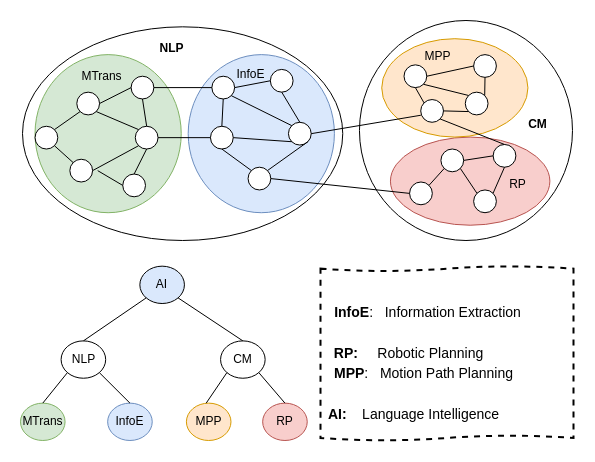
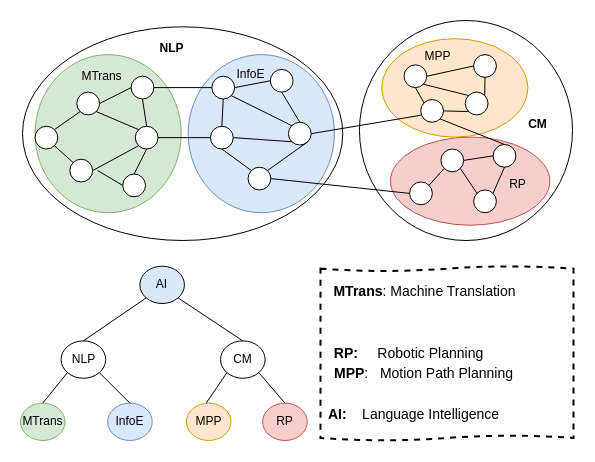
  <mxCell id="0" />
  <mxCell id="1" parent="0" />
  <mxCell id="2" value="" style="group" vertex="1" connectable="0" parent="1"><mxGeometry x="20" y="265.66" width="286.74" height="174.34" as="geometry" /></mxCell>
  <mxCell id="3" value="MTrans" style="ellipse;whiteSpace=wrap;html=1;strokeColor=#82B366;fillColor=#d5e8d4;" vertex="1" parent="2"><mxGeometry y="136.981" width="44.571" height="37.359" as="geometry" /></mxCell>
  <mxCell id="4" value="InfoE" style="ellipse;whiteSpace=wrap;html=1;strokeColor=#6c8ebf;fillColor=#dae8fc;" vertex="1" parent="2"><mxGeometry x="87.161" y="136.981" width="44.571" height="37.359" as="geometry" /></mxCell>
  <mxCell id="5" value="MPP" style="ellipse;whiteSpace=wrap;html=1;strokeColor=#d79b00;fillColor=#FFE6CC;" vertex="1" parent="2"><mxGeometry x="165.903" y="136.981" width="44.571" height="37.359" as="geometry" /></mxCell>
  <mxCell id="6" value="RP" style="ellipse;whiteSpace=wrap;html=1;strokeColor=#b85450;fillColor=#F8CECC;" vertex="1" parent="2"><mxGeometry x="242.169" y="136.981" width="44.571" height="37.359" as="geometry" /></mxCell>
  <mxCell id="7" value="NLP" style="ellipse;whiteSpace=wrap;html=1;strokeColor=#000000;fillColor=#ffffff;" vertex="1" parent="2"><mxGeometry x="40.609" y="74.717" width="44.571" height="37.359" as="geometry" /></mxCell>
  <mxCell id="8" value="CM" style="ellipse;whiteSpace=wrap;html=1;strokeColor=#000000;fillColor=#ffffff;" vertex="1" parent="2"><mxGeometry x="200.074" y="74.717" width="44.571" height="37.359" as="geometry" /></mxCell>
  <mxCell id="9" value="AI" style="ellipse;whiteSpace=wrap;html=1;strokeColor=#000000;fillColor=#dae8fc;" vertex="1" parent="2"><mxGeometry x="119.351" width="44.571" height="37.359" as="geometry" /></mxCell>
  <mxCell id="10" value="" style="endArrow=none;html=1;exitX=0.5;exitY=0;exitDx=0;exitDy=0;entryX=0;entryY=1;entryDx=0;entryDy=0;" edge="1" parent="2" source="3" target="7"><mxGeometry width="50" height="50" relative="1" as="geometry"><mxPoint x="-50.514" y="87.793" as="sourcePoint" /><mxPoint x="-24.762" y="49.811" as="targetPoint" /></mxGeometry></mxCell>
  <mxCell id="11" value="" style="endArrow=none;html=1;entryX=1;entryY=1;entryDx=0;entryDy=0;exitX=0.5;exitY=0;exitDx=0;exitDy=0;" edge="1" parent="2" source="4" target="7"><mxGeometry width="50" height="50" relative="1" as="geometry"><mxPoint x="103.999" y="136.981" as="sourcePoint" /><mxPoint x="56.957" y="118.987" as="targetPoint" /><Array as="points" /></mxGeometry></mxCell>
  <mxCell id="12" value="" style="endArrow=none;html=1;exitX=0.444;exitY=0;exitDx=0;exitDy=0;entryX=0;entryY=1;entryDx=0;entryDy=0;exitPerimeter=0;" edge="1" parent="2" source="5" target="8"><mxGeometry width="50" height="50" relative="1" as="geometry"><mxPoint x="153.522" y="87.17" as="sourcePoint" /><mxPoint x="178.289" y="56.722" as="targetPoint" /></mxGeometry></mxCell>
  <mxCell id="13" value="" style="endArrow=none;html=1;exitX=0.5;exitY=0;exitDx=0;exitDy=0;entryX=1;entryY=1;entryDx=0;entryDy=0;" edge="1" parent="2" source="6" target="8"><mxGeometry width="50" height="50" relative="1" as="geometry"><mxPoint x="302.092" y="74.717" as="sourcePoint" /><mxPoint x="326.854" y="44.83" as="targetPoint" /></mxGeometry></mxCell>
  <mxCell id="14" value="" style="endArrow=none;html=1;exitX=0.5;exitY=0;exitDx=0;exitDy=0;entryX=0;entryY=1;entryDx=0;entryDy=0;" edge="1" parent="2" source="7" target="9"><mxGeometry width="50" height="50" relative="1" as="geometry"><mxPoint x="61.904" y="186.793" as="sourcePoint" /><mxPoint x="86.671" y="156.345" as="targetPoint" /></mxGeometry></mxCell>
  <mxCell id="15" value="" style="endArrow=none;html=1;exitX=0.5;exitY=0;exitDx=0;exitDy=0;entryX=1;entryY=1;entryDx=0;entryDy=0;" edge="1" parent="2" source="8" target="9"><mxGeometry width="50" height="50" relative="1" as="geometry"><mxPoint x="222.855" y="12.453" as="sourcePoint" /><mxPoint x="247.622" y="-17.995" as="targetPoint" /></mxGeometry></mxCell>
  <mxCell id="16" value="" style="group" vertex="1" connectable="0" parent="1"><mxGeometry x="22" y="20" width="550" height="220" as="geometry" /></mxCell>
  <mxCell id="17" value="" style="ellipse;whiteSpace=wrap;html=1;" vertex="1" parent="16"><mxGeometry x="336.962" width="213.038" height="220.0" as="geometry" /></mxCell>
  <mxCell id="18" value="" style="ellipse;whiteSpace=wrap;html=1;" vertex="1" parent="16"><mxGeometry y="6.324" width="320.253" height="213.676" as="geometry" /></mxCell>
  <mxCell id="19" value="" style="ellipse;whiteSpace=wrap;html=1;strokeColor=#b85450;fillColor=#F8CECC;" vertex="1" parent="16"><mxGeometry x="367.943" y="116.58" width="159.43" height="88.146" as="geometry" /></mxCell>
  <mxCell id="20" value="" style="ellipse;whiteSpace=wrap;html=1;strokeColor=#d79b00;fillColor=#FFE6CC;" vertex="1" parent="16"><mxGeometry x="359.241" y="18.198" width="146.203" height="98.382" as="geometry" /></mxCell>
  <mxCell id="21" value="" style="ellipse;whiteSpace=wrap;html=1;strokeColor=#6c8ebf;fillColor=#dae8fc;" vertex="1" parent="16"><mxGeometry x="165.696" y="34.121" width="146.203" height="158.093" as="geometry" /></mxCell>
  <mxCell id="22" value="" style="ellipse;whiteSpace=wrap;html=1;fillColor=#d5e8d4;strokeColor=#82B366;" vertex="1" parent="16"><mxGeometry x="12.532" y="34.121" width="146.203" height="158.093" as="geometry" /></mxCell>
  <mxCell id="23" value="" style="ellipse;whiteSpace=wrap;html=1;aspect=fixed;fillColor=#FFFFFF;" vertex="1" parent="16"><mxGeometry x="54.304" y="71.654" width="22.747" height="22.747" as="geometry" /></mxCell>
  <mxCell id="24" value="" style="ellipse;whiteSpace=wrap;html=1;aspect=fixed;fillColor=#FFFFFF;direction=south;" vertex="1" parent="16"><mxGeometry x="12.532" y="105.775" width="22.747" height="22.747" as="geometry" /></mxCell>
  <mxCell id="25" value="" style="ellipse;whiteSpace=wrap;html=1;aspect=fixed;fillColor=#FFFFFF;" vertex="1" parent="16"><mxGeometry x="47.342" y="138.758" width="22.747" height="22.747" as="geometry" /></mxCell>
  <mxCell id="26" value="" style="ellipse;whiteSpace=wrap;html=1;aspect=fixed;fillColor=#FFFFFF;strokeColor=#000000;" vertex="1" parent="16"><mxGeometry x="108.608" y="55.731" width="22.747" height="22.747" as="geometry" /></mxCell>
  <mxCell id="27" value="" style="ellipse;whiteSpace=wrap;html=1;aspect=fixed;fillColor=#FFFFFF;strokeColor=#000000;" vertex="1" parent="16"><mxGeometry x="112.785" y="105.775" width="22.747" height="22.747" as="geometry" /></mxCell>
  <mxCell id="28" value="" style="ellipse;whiteSpace=wrap;html=1;aspect=fixed;fillColor=#FFFFFF;strokeColor=#000000;" vertex="1" parent="16"><mxGeometry x="100.253" y="153.544" width="22.747" height="22.747" as="geometry" /></mxCell>
  <mxCell id="29" value="" style="ellipse;whiteSpace=wrap;html=1;aspect=fixed;fillColor=#FFFFFF;strokeColor=#000000;" vertex="1" parent="16"><mxGeometry x="187.975" y="105.775" width="22.747" height="22.747" as="geometry" /></mxCell>
  <mxCell id="30" value="" style="ellipse;whiteSpace=wrap;html=1;aspect=fixed;fillColor=#FFFFFF;strokeColor=#000000;" vertex="1" parent="16"><mxGeometry x="189.367" y="55.731" width="22.747" height="22.747" as="geometry" /></mxCell>
  <mxCell id="31" value="" style="endArrow=none;html=1;exitX=1;exitY=0.5;exitDx=0;exitDy=0;entryX=0;entryY=0.5;entryDx=0;entryDy=0;fontSize=12;fillColor=#FFFFFF;" edge="1" parent="16" source="23" target="26"><mxGeometry width="50" height="50" relative="1" as="geometry"><mxPoint x="460.886" y="292.302" as="sourcePoint" /><mxPoint x="98.861" y="76.203" as="targetPoint" /><Array as="points"><mxPoint x="108.608" y="67.104" /></Array></mxGeometry></mxCell>
  <mxCell id="32" value="" style="endArrow=none;html=1;exitX=1;exitY=1;exitDx=0;exitDy=0;entryX=0;entryY=0;entryDx=0;entryDy=0;fontSize=12;fillColor=#FFFFFF;" edge="1" parent="16" source="23" target="27"><mxGeometry width="50" height="50" relative="1" as="geometry"><mxPoint x="460.886" y="292.302" as="sourcePoint" /><mxPoint x="530.506" y="235.434" as="targetPoint" /></mxGeometry></mxCell>
  <mxCell id="33" value="" style="endArrow=none;html=1;entryX=0;entryY=0.5;entryDx=0;entryDy=0;fontSize=12;fillColor=#FFFFFF;" edge="1" parent="16" target="28"><mxGeometry width="50" height="50" relative="1" as="geometry"><mxPoint x="75.19" y="150.132" as="sourcePoint" /><mxPoint x="530.506" y="235.434" as="targetPoint" /></mxGeometry></mxCell>
  <mxCell id="34" value="" style="endArrow=none;html=1;exitX=1;exitY=0.5;exitDx=0;exitDy=0;entryX=0;entryY=1;entryDx=0;entryDy=0;fontSize=12;fillColor=#FFFFFF;" edge="1" parent="16" source="25" target="27"><mxGeometry width="50" height="50" relative="1" as="geometry"><mxPoint x="460.886" y="292.302" as="sourcePoint" /><mxPoint x="530.506" y="235.434" as="targetPoint" /></mxGeometry></mxCell>
  <mxCell id="35" value="" style="endArrow=none;html=1;exitX=0;exitY=0;exitDx=0;exitDy=0;entryX=0;entryY=1;entryDx=0;entryDy=0;fontSize=12;fillColor=#FFFFFF;" edge="1" parent="16" source="24" target="23"><mxGeometry width="50" height="50" relative="1" as="geometry"><mxPoint x="460.886" y="292.302" as="sourcePoint" /><mxPoint x="530.506" y="235.434" as="targetPoint" /></mxGeometry></mxCell>
  <mxCell id="36" value="" style="endArrow=none;html=1;exitX=1;exitY=0;exitDx=0;exitDy=0;entryX=0;entryY=0;entryDx=0;entryDy=0;fontSize=12;fillColor=#FFFFFF;" edge="1" parent="16" source="24" target="25"><mxGeometry width="50" height="50" relative="1" as="geometry"><mxPoint x="460.886" y="292.302" as="sourcePoint" /><mxPoint x="530.506" y="235.434" as="targetPoint" /></mxGeometry></mxCell>
  <mxCell id="37" value="" style="endArrow=none;html=1;entryX=0.5;entryY=1;entryDx=0;entryDy=0;exitX=0.5;exitY=0;exitDx=0;exitDy=0;fontSize=12;fillColor=#FFFFFF;" edge="1" parent="16" source="27" target="26"><mxGeometry width="50" height="50" relative="1" as="geometry"><mxPoint x="460.886" y="292.302" as="sourcePoint" /><mxPoint x="530.506" y="235.434" as="targetPoint" /></mxGeometry></mxCell>
  <mxCell id="38" value="" style="endArrow=none;html=1;entryX=0.5;entryY=1;entryDx=0;entryDy=0;exitX=0.5;exitY=0;exitDx=0;exitDy=0;fontSize=12;fillColor=#FFFFFF;" edge="1" parent="16" source="28" target="27"><mxGeometry width="50" height="50" relative="1" as="geometry"><mxPoint x="460.886" y="292.302" as="sourcePoint" /><mxPoint x="530.506" y="235.434" as="targetPoint" /></mxGeometry></mxCell>
  <mxCell id="39" value="" style="endArrow=none;html=1;entryX=1;entryY=0.5;entryDx=0;entryDy=0;exitX=0;exitY=0.5;exitDx=0;exitDy=0;fontSize=12;fillColor=#FFFFFF;" edge="1" parent="16" source="30" target="26"><mxGeometry width="50" height="50" relative="1" as="geometry"><mxPoint x="460.886" y="292.302" as="sourcePoint" /><mxPoint x="530.506" y="235.434" as="targetPoint" /></mxGeometry></mxCell>
  <mxCell id="40" value="" style="endArrow=none;html=1;exitX=1;exitY=0.5;exitDx=0;exitDy=0;entryX=0;entryY=0.5;entryDx=0;entryDy=0;fontSize=12;fillColor=#FFFFFF;" edge="1" parent="16" source="27" target="29"><mxGeometry width="50" height="50" relative="1" as="geometry"><mxPoint x="460.886" y="292.302" as="sourcePoint" /><mxPoint x="530.506" y="235.434" as="targetPoint" /></mxGeometry></mxCell>
  <mxCell id="41" value="" style="endArrow=none;html=1;entryX=0.5;entryY=1;entryDx=0;entryDy=0;exitX=0.5;exitY=0;exitDx=0;exitDy=0;fontSize=12;fillColor=#FFFFFF;" edge="1" parent="16" source="29" target="30"><mxGeometry width="50" height="50" relative="1" as="geometry"><mxPoint x="460.886" y="292.302" as="sourcePoint" /><mxPoint x="530.506" y="235.434" as="targetPoint" /></mxGeometry></mxCell>
  <mxCell id="42" value="" style="ellipse;whiteSpace=wrap;html=1;aspect=fixed;fillColor=#FFFFFF;strokeColor=#000000;" vertex="1" parent="16"><mxGeometry x="225.57" y="146.72" width="22.747" height="22.747" as="geometry" /></mxCell>
  <mxCell id="43" value="" style="endArrow=none;html=1;entryX=0.5;entryY=1;entryDx=0;entryDy=0;fontSize=12;fillColor=#FFFFFF;exitX=0;exitY=0;exitDx=0;exitDy=0;" edge="1" parent="16" source="42" target="29"><mxGeometry width="50" height="50" relative="1" as="geometry"><mxPoint x="239.494" y="146.72" as="sourcePoint" /><mxPoint x="530.506" y="235.434" as="targetPoint" /></mxGeometry></mxCell>
  <mxCell id="44" value="" style="ellipse;whiteSpace=wrap;html=1;aspect=fixed;fillColor=#FFFFFF;strokeColor=#000000;" vertex="1" parent="16"><mxGeometry x="247.848" y="48.907" width="22.747" height="22.747" as="geometry" /></mxCell>
  <mxCell id="45" value="" style="ellipse;whiteSpace=wrap;html=1;aspect=fixed;fillColor=#FFFFFF;strokeColor=#000000;" vertex="1" parent="16"><mxGeometry x="265.949" y="101.794" width="22.747" height="22.747" as="geometry" /></mxCell>
  <mxCell id="46" value="" style="endArrow=none;html=1;exitX=1;exitY=0.5;exitDx=0;exitDy=0;entryX=0;entryY=0.5;entryDx=0;entryDy=0;fontSize=12;fillColor=#FFFFFF;" edge="1" parent="16" source="30" target="44"><mxGeometry width="50" height="50" relative="1" as="geometry"><mxPoint x="460.886" y="178.566" as="sourcePoint" /><mxPoint x="530.506" y="121.698" as="targetPoint" /></mxGeometry></mxCell>
  <mxCell id="47" value="" style="endArrow=none;html=1;entryX=0;entryY=0;entryDx=0;entryDy=0;exitX=1;exitY=1;exitDx=0;exitDy=0;fontSize=12;fillColor=#FFFFFF;" edge="1" parent="16" source="30" target="45"><mxGeometry width="50" height="50" relative="1" as="geometry"><mxPoint x="210.253" y="64.83" as="sourcePoint" /><mxPoint x="530.506" y="121.698" as="targetPoint" /></mxGeometry></mxCell>
  <mxCell id="48" value="" style="endArrow=none;html=1;exitX=1;exitY=0.5;exitDx=0;exitDy=0;entryX=0;entryY=1;entryDx=0;entryDy=0;fontSize=12;fillColor=#FFFFFF;" edge="1" parent="16" source="29" target="45"><mxGeometry width="50" height="50" relative="1" as="geometry"><mxPoint x="460.886" y="178.566" as="sourcePoint" /><mxPoint x="530.506" y="121.698" as="targetPoint" /></mxGeometry></mxCell>
  <mxCell id="49" value="" style="endArrow=none;html=1;exitX=0.5;exitY=0;exitDx=0;exitDy=0;entryX=0.5;entryY=1;entryDx=0;entryDy=0;fontSize=12;fillColor=#FFFFFF;" edge="1" parent="16" source="45" target="44"><mxGeometry width="50" height="50" relative="1" as="geometry"><mxPoint x="460.886" y="178.566" as="sourcePoint" /><mxPoint x="530.506" y="121.698" as="targetPoint" /></mxGeometry></mxCell>
  <mxCell id="50" value="" style="ellipse;whiteSpace=wrap;html=1;aspect=fixed;fillColor=#FFFFFF;strokeColor=#000000;" vertex="1" parent="16"><mxGeometry x="398.228" y="79.047" width="22.747" height="22.747" as="geometry" /></mxCell>
  <mxCell id="51" value="" style="ellipse;whiteSpace=wrap;html=1;aspect=fixed;fillColor=#FFFFFF;strokeColor=#000000;" vertex="1" parent="16"><mxGeometry x="442.785" y="71.654" width="22.747" height="22.747" as="geometry" /></mxCell>
  <mxCell id="52" value="" style="ellipse;whiteSpace=wrap;html=1;aspect=fixed;fillColor=#FFFFFF;strokeColor=#000000;" vertex="1" parent="16"><mxGeometry x="381.519" y="44.357" width="22.747" height="22.747" as="geometry" /></mxCell>
  <mxCell id="53" value="" style="ellipse;whiteSpace=wrap;html=1;aspect=fixed;fillColor=#FFFFFF;strokeColor=#000000;" vertex="1" parent="16"><mxGeometry x="451.139" y="34.121" width="22.747" height="22.747" as="geometry" /></mxCell>
  <mxCell id="54" value="" style="endArrow=none;html=1;exitX=1;exitY=0.5;exitDx=0;exitDy=0;entryX=0;entryY=0.5;entryDx=0;entryDy=0;fontSize=12;fillColor=#FFFFFF;" edge="1" parent="16" source="52" target="53"><mxGeometry width="50" height="50" relative="1" as="geometry"><mxPoint x="506.835" y="287.753" as="sourcePoint" /><mxPoint x="576.456" y="230.885" as="targetPoint" /></mxGeometry></mxCell>
  <mxCell id="55" value="" style="endArrow=none;html=1;exitX=1;exitY=1;exitDx=0;exitDy=0;entryX=0;entryY=0;entryDx=0;entryDy=0;fontSize=12;fillColor=#FFFFFF;" edge="1" parent="16" source="52" target="51"><mxGeometry width="50" height="50" relative="1" as="geometry"><mxPoint x="506.835" y="287.753" as="sourcePoint" /><mxPoint x="576.456" y="230.885" as="targetPoint" /></mxGeometry></mxCell>
  <mxCell id="56" value="" style="endArrow=none;html=1;entryX=0;entryY=0;entryDx=0;entryDy=0;fontSize=12;fillColor=#FFFFFF;exitX=0.5;exitY=1;exitDx=0;exitDy=0;" edge="1" parent="16" source="52" target="50"><mxGeometry width="50" height="50" relative="1" as="geometry"><mxPoint x="399.62" y="68.242" as="sourcePoint" /><mxPoint x="576.456" y="230.885" as="targetPoint" /></mxGeometry></mxCell>
  <mxCell id="57" value="" style="endArrow=none;html=1;exitX=1;exitY=0;exitDx=0;exitDy=0;entryX=0.5;entryY=1;entryDx=0;entryDy=0;fontSize=12;fillColor=#FFFFFF;" edge="1" parent="16" source="51" target="53"><mxGeometry width="50" height="50" relative="1" as="geometry"><mxPoint x="506.835" y="287.753" as="sourcePoint" /><mxPoint x="576.456" y="230.885" as="targetPoint" /></mxGeometry></mxCell>
  <mxCell id="58" value="" style="endArrow=none;html=1;exitX=1;exitY=0.5;exitDx=0;exitDy=0;entryX=0;entryY=1;entryDx=0;entryDy=0;fontSize=12;fillColor=#FFFFFF;" edge="1" parent="16" source="50" target="51"><mxGeometry width="50" height="50" relative="1" as="geometry"><mxPoint x="506.835" y="287.753" as="sourcePoint" /><mxPoint x="576.456" y="230.885" as="targetPoint" /></mxGeometry></mxCell>
  <mxCell id="59" value="" style="ellipse;whiteSpace=wrap;html=1;aspect=fixed;fillColor=#FFFFFF;strokeColor=#000000;" vertex="1" parent="16"><mxGeometry x="470.633" y="123.972" width="22.747" height="22.747" as="geometry" /></mxCell>
  <mxCell id="60" value="" style="ellipse;whiteSpace=wrap;html=1;aspect=fixed;fillColor=#FFFFFF;strokeColor=#000000;" vertex="1" parent="16"><mxGeometry x="451.139" y="169.467" width="22.747" height="22.747" as="geometry" /></mxCell>
  <mxCell id="61" value="" style="ellipse;whiteSpace=wrap;html=1;aspect=fixed;fillColor=#FFFFFF;strokeColor=#000000;" vertex="1" parent="16"><mxGeometry x="387.089" y="161.505" width="22.747" height="22.747" as="geometry" /></mxCell>
  <mxCell id="62" value="" style="ellipse;whiteSpace=wrap;html=1;aspect=fixed;fillColor=#FFFFFF;strokeColor=#000000;" vertex="1" parent="16"><mxGeometry x="418.418" y="128.522" width="22.747" height="22.747" as="geometry" /></mxCell>
  <mxCell id="63" value="" style="endArrow=none;html=1;entryX=0;entryY=1;entryDx=0;entryDy=0;exitX=1;exitY=0;exitDx=0;exitDy=0;fontSize=12;fillColor=#FFFFFF;" edge="1" parent="16" source="61" target="62"><mxGeometry width="50" height="50" relative="1" as="geometry"><mxPoint x="506.835" y="287.753" as="sourcePoint" /><mxPoint x="576.456" y="230.885" as="targetPoint" /></mxGeometry></mxCell>
  <mxCell id="64" value="" style="endArrow=none;html=1;entryX=1;entryY=1;entryDx=0;entryDy=0;exitX=0;exitY=0;exitDx=0;exitDy=0;fontSize=12;fillColor=#FFFFFF;" edge="1" parent="16" source="60" target="62"><mxGeometry width="50" height="50" relative="1" as="geometry"><mxPoint x="506.835" y="287.753" as="sourcePoint" /><mxPoint x="576.456" y="230.885" as="targetPoint" /></mxGeometry></mxCell>
  <mxCell id="65" value="" style="endArrow=none;html=1;exitX=1;exitY=0.5;exitDx=0;exitDy=0;entryX=0;entryY=0.5;entryDx=0;entryDy=0;fontSize=12;fillColor=#FFFFFF;" edge="1" parent="16" source="62" target="59"><mxGeometry width="50" height="50" relative="1" as="geometry"><mxPoint x="506.835" y="287.753" as="sourcePoint" /><mxPoint x="576.456" y="230.885" as="targetPoint" /></mxGeometry></mxCell>
  <mxCell id="66" value="" style="endArrow=none;html=1;entryX=0.5;entryY=1;entryDx=0;entryDy=0;exitX=1;exitY=0;exitDx=0;exitDy=0;fontSize=12;fillColor=#FFFFFF;" edge="1" parent="16" source="60" target="59"><mxGeometry width="50" height="50" relative="1" as="geometry"><mxPoint x="506.835" y="287.753" as="sourcePoint" /><mxPoint x="576.456" y="230.885" as="targetPoint" /></mxGeometry></mxCell>
  <mxCell id="67" value="" style="endArrow=none;html=1;entryX=0.5;entryY=0;entryDx=0;entryDy=0;exitX=1;exitY=1;exitDx=0;exitDy=0;fontSize=12;fillColor=#FFFFFF;" edge="1" parent="16" source="50" target="59"><mxGeometry width="50" height="50" relative="1" as="geometry"><mxPoint x="485.949" y="287.753" as="sourcePoint" /><mxPoint x="555.57" y="230.885" as="targetPoint" /></mxGeometry></mxCell>
  <mxCell id="68" value="" style="endArrow=none;html=1;exitX=1;exitY=0.5;exitDx=0;exitDy=0;fontSize=12;fillColor=#FFFFFF;entryX=0.005;entryY=0.69;entryDx=0;entryDy=0;entryPerimeter=0;" edge="1" parent="16" source="45" target="50"><mxGeometry width="50" height="50" relative="1" as="geometry"><mxPoint x="325.823" y="162.643" as="sourcePoint" /><mxPoint x="395.443" y="105.775" as="targetPoint" /></mxGeometry></mxCell>
  <mxCell id="69" value="" style="endArrow=none;html=1;entryX=1;entryY=1;entryDx=0;entryDy=0;exitX=1;exitY=0;exitDx=0;exitDy=0;fontSize=12;fillColor=#FFFFFF;" edge="1" parent="16" source="42" target="45"><mxGeometry width="50" height="50" relative="1" as="geometry"><mxPoint x="460.886" y="292.302" as="sourcePoint" /><mxPoint x="530.506" y="235.434" as="targetPoint" /></mxGeometry></mxCell>
  <mxCell id="70" value="" style="endArrow=none;html=1;entryX=1;entryY=0.5;entryDx=0;entryDy=0;exitX=0;exitY=0.5;exitDx=0;exitDy=0;fontSize=12;fillColor=#FFFFFF;" edge="1" parent="16" source="61" target="42"><mxGeometry width="50" height="50" relative="1" as="geometry"><mxPoint x="382.911" y="174.016" as="sourcePoint" /><mxPoint x="267.441" y="124.053" as="targetPoint" /></mxGeometry></mxCell>
  <mxCell id="71" value="MTrans" style="text;html=1;resizable=0;autosize=1;align=center;verticalAlign=middle;points=[];fillColor=none;strokeColor=none;rounded=0;dashed=1;" vertex="1" parent="16"><mxGeometry x="48.611" y="45.731" width="60" height="20" as="geometry" /></mxCell>
  <mxCell id="72" value="InfoE" style="text;html=1;resizable=0;autosize=1;align=center;verticalAlign=middle;points=[];fillColor=none;strokeColor=none;rounded=0;dashed=1;" vertex="1" parent="16"><mxGeometry x="207.844" y="44.354" width="40" height="20" as="geometry" /></mxCell>
  <mxCell id="73" value="RP" style="text;html=1;resizable=0;autosize=1;align=center;verticalAlign=middle;points=[];fillColor=none;strokeColor=none;rounded=0;dashed=1;" vertex="1" parent="16"><mxGeometry x="480.38" y="153.544" width="30" height="20" as="geometry" /></mxCell>
  <mxCell id="74" value="MPP" style="text;html=1;resizable=0;autosize=1;align=center;verticalAlign=middle;points=[];fillColor=none;strokeColor=none;rounded=0;dashed=1;" vertex="1" parent="16"><mxGeometry x="395.443" y="26.159" width="40" height="20" as="geometry" /></mxCell>
  <mxCell id="75" value="&lt;b&gt;NLP&lt;/b&gt;" style="text;html=1;resizable=0;autosize=1;align=center;verticalAlign=middle;points=[];fillColor=none;strokeColor=none;rounded=0;dashed=1;" vertex="1" parent="16"><mxGeometry x="129.494" y="18.198" width="40" height="20" as="geometry" /></mxCell>
  <mxCell id="76" value="&lt;b&gt;CM&lt;/b&gt;" style="text;html=1;resizable=0;autosize=1;align=center;verticalAlign=middle;points=[];fillColor=none;strokeColor=none;rounded=0;dashed=1;" vertex="1" parent="16"><mxGeometry x="499.873" y="94.401" width="30" height="20" as="geometry" /></mxCell>
  <mxCell id="77" value="" style="group" vertex="1" connectable="0" parent="1"><mxGeometry x="320" y="265.66" width="253" height="174.34" as="geometry" /></mxCell>
  <mxCell id="78" value="" style="shape=tape;whiteSpace=wrap;html=1;strokeWidth=2;size=0.029;dashed=1;" vertex="1" parent="77"><mxGeometry width="253" height="174.34" as="geometry" /></mxCell>
- <mxCell id="80" value="&lt;div style=&quot;text-align: left&quot;&gt;&lt;font style=&quot;font-size: 14px&quot;&gt;&lt;b&gt;InfoE&lt;/b&gt;:&amp;nbsp; &amp;nbsp;Information Extraction&lt;/font&gt;&lt;/div&gt;" style="text;html=1;resizable=0;autosize=1;align=center;verticalAlign=middle;points=[];fillColor=none;strokeColor=none;rounded=0;dashed=1;" vertex="1" parent="77"><mxGeometry x="6.5" y="36.17" width="200" height="20" as="geometry" /></mxCell>
+ <mxCell id="79" value="&lt;div style=&quot;text-align: left ; font-size: 14px&quot;&gt;&lt;font style=&quot;font-size: 14px&quot;&gt;&lt;b&gt;MTrans&lt;/b&gt;:&amp;nbsp;Machine Translation&lt;/font&gt;&lt;/div&gt;" style="text;html=1;resizable=0;autosize=1;align=center;verticalAlign=middle;points=[];fillColor=none;strokeColor=none;rounded=0;dashed=1;" vertex="1" parent="77"><mxGeometry x="3.5" y="15.17" width="200" height="20" as="geometry" /></mxCell>
  <mxCell id="81" value="&lt;div style=&quot;text-align: left&quot;&gt;&lt;font face=&quot;arial, microsoft yahei, \\5fae软雅黑, \\5b8b体, malgun gothic, meiryo, sans-serif&quot;&gt;&lt;span style=&quot;font-size: 14px ; background-color: rgb(255 , 255 , 255)&quot;&gt;&lt;b&gt;RP:&amp;nbsp; &amp;nbsp; &amp;nbsp;&lt;/b&gt;&lt;/span&gt;&lt;/font&gt;&lt;span style=&quot;font-family: &amp;#34;arial&amp;#34; , &amp;#34;microsoft yahei&amp;#34; , &amp;#34;\\5fae软雅黑&amp;#34; , &amp;#34;\\5b8b体&amp;#34; , &amp;#34;malgun gothic&amp;#34; , &amp;#34;meiryo&amp;#34; , sans-serif ; font-size: 14px&quot;&gt;Robotic Planning&lt;/span&gt;&lt;/div&gt;" style="text;html=1;resizable=0;autosize=1;align=center;verticalAlign=middle;points=[];fillColor=none;strokeColor=none;rounded=0;dashed=1;" vertex="1" parent="77"><mxGeometry x="7.5" y="77.34" width="160" height="20" as="geometry" /></mxCell>
  <mxCell id="82" value="&lt;span style=&quot;box-sizing: border-box ; font-family: &amp;#34;arial&amp;#34; , &amp;#34;microsoft yahei&amp;#34; , &amp;#34;\\5fae软雅黑&amp;#34; , &amp;#34;\\5b8b体&amp;#34; , &amp;#34;malgun gothic&amp;#34; , &amp;#34;meiryo&amp;#34; , sans-serif ; font-size: 14px ; line-height: 14px ; text-align: left ; background-color: rgb(255 , 255 , 255)&quot;&gt;&lt;b&gt;MPP&lt;/b&gt;:&amp;nbsp; &amp;nbsp;Motion Path Planning&lt;/span&gt;" style="text;html=1;resizable=0;autosize=1;align=center;verticalAlign=middle;points=[];fillColor=none;strokeColor=none;rounded=0;dashed=1;" vertex="1" parent="77"><mxGeometry x="7.5" y="97.17" width="190" height="20" as="geometry" /></mxCell>
  <mxCell id="83" value="&lt;div style=&quot;text-align: left&quot;&gt;&lt;font face=&quot;arial, microsoft yahei, \\5fae软雅黑, \\5b8b体, malgun gothic, meiryo, sans-serif&quot;&gt;&lt;span style=&quot;font-size: 14px ; background-color: rgb(255 , 255 , 255)&quot;&gt;&lt;b&gt;AI:&amp;nbsp; &amp;nbsp; &lt;/b&gt;&lt;/span&gt;&lt;/font&gt;&lt;span style=&quot;font-family: &amp;#34;arial&amp;#34; , &amp;#34;microsoft yahei&amp;#34; , &amp;#34;\\5fae软雅黑&amp;#34; , &amp;#34;\\5b8b体&amp;#34; , &amp;#34;malgun gothic&amp;#34; , &amp;#34;meiryo&amp;#34; , sans-serif ; font-size: 14px&quot;&gt;Language Intelligence&lt;/span&gt;&lt;/div&gt;" style="text;html=1;resizable=0;autosize=1;align=center;verticalAlign=middle;points=[];fillColor=none;strokeColor=none;rounded=0;dashed=1;" vertex="1" parent="77"><mxGeometry x="7.5" y="138.34" width="170" height="20" as="geometry" /></mxCell>
